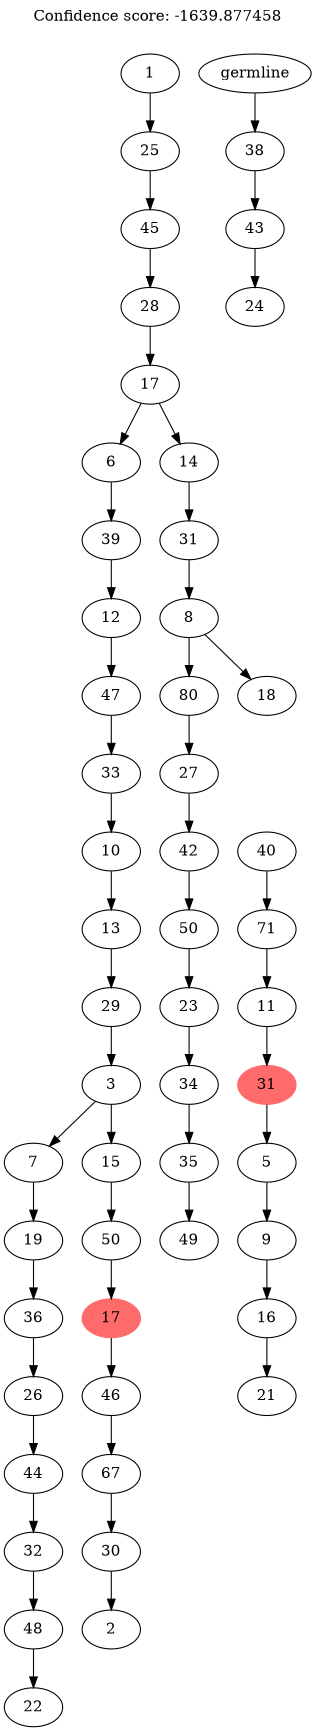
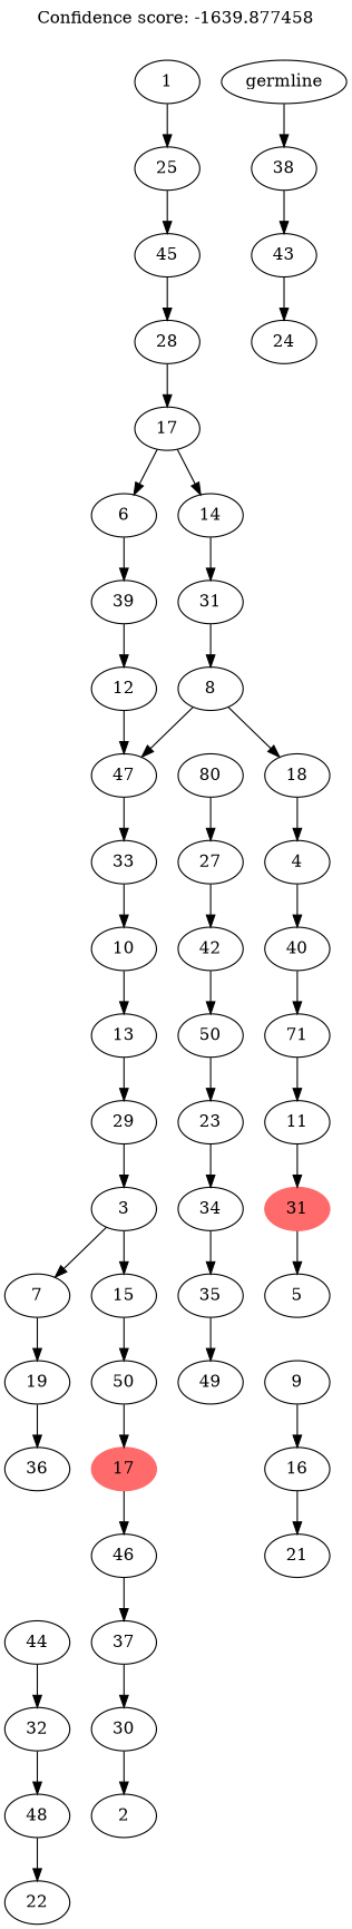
  digraph {
    label="Confidence score: -1639.877458"
    labelloc=t
    n1 [label=48]
    n2 [label=22]
    n3 [label=32]
    n4 [label=44]
-   n5 [label=26]
    n6 [label=36]
    n7 [label=19]
    n8 [label=7]
    n9 [label=30]
    n10 [label=2]
-   n11 [label=67]
+   n11 [label=37]
    n12 [label=46]
    n13 [color=indianred1 label=17 style=filled]
    n14 [label=50]
    n15 [label=15]
    n16 [label=3]
    n17 [label=29]
    n18 [label=13]
    n19 [label=10]
    n20 [label=33]
    n21 [label=47]
    n22 [label=12]
    n23 [label=39]
    n24 [label=6]
    n25 [label=35]
    n26 [label=49]
    n27 [label=34]
    n28 [label=23]
    n29 [label=50]
    n30 [label=42]
    n31 [label=27]
    n32 [label=80]
    n33 [label=16]
    n34 [label=21]
    n35 [label=9]
    n36 [label=5]
    n37 [color=indianred1 label=31 style=filled]
    n38 [label=11]
    n39 [label=71]
    n40 [label=40]
+   n41 [label=4]
    n42 [label=18]
    n43 [label=8]
    n44 [label=31]
    n45 [label=14]
    n46 [label=17]
    n47 [label=28]
    n48 [label=45]
    n49 [label=25]
    n50 [label=1]
    n51 [label=24]
    n52 [label=43]
    n53 [label=38]
    n54 [label=germline]
    n1 -> n2
    n3 -> n1
    n4 -> n3
-   n5 -> n4
-   n6 -> n5
    n7 -> n6
    n8 -> n7
    n9 -> n10
    n11 -> n9
    n12 -> n11
    n13 -> n12
    n14 -> n13
    n15 -> n14
    n16 -> n8
    n16 -> n15
    n17 -> n16
    n18 -> n17
    n19 -> n18
    n20 -> n19
    n21 -> n20
    n22 -> n21
    n23 -> n22
    n24 -> n23
    n25 -> n26
    n27 -> n25
    n28 -> n27
    n29 -> n28
    n30 -> n29
    n31 -> n30
    n32 -> n31
    n33 -> n34
    n35 -> n33
-   n36 -> n35
    n37 -> n36
    n38 -> n37
    n39 -> n38
    n40 -> n39
-   n43 -> n32
+   n41 -> n40
+   n42 -> n41
+   n43 -> n21
    n43 -> n42
    n44 -> n43
    n45 -> n44
    n46 -> n24
    n46 -> n45
    n47 -> n46
    n48 -> n47
    n49 -> n48
    n50 -> n49
    n52 -> n51
    n53 -> n52
    n54 -> n53
  }
